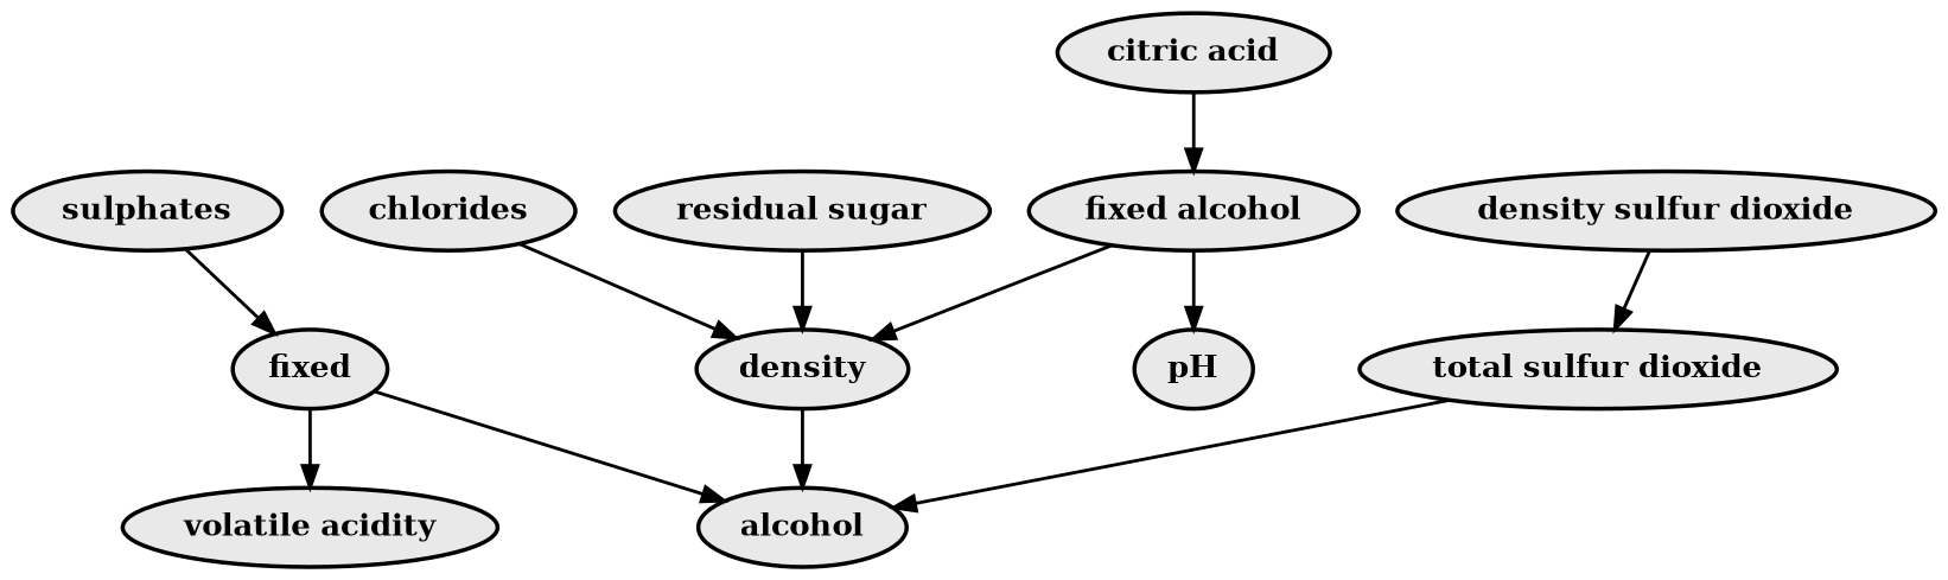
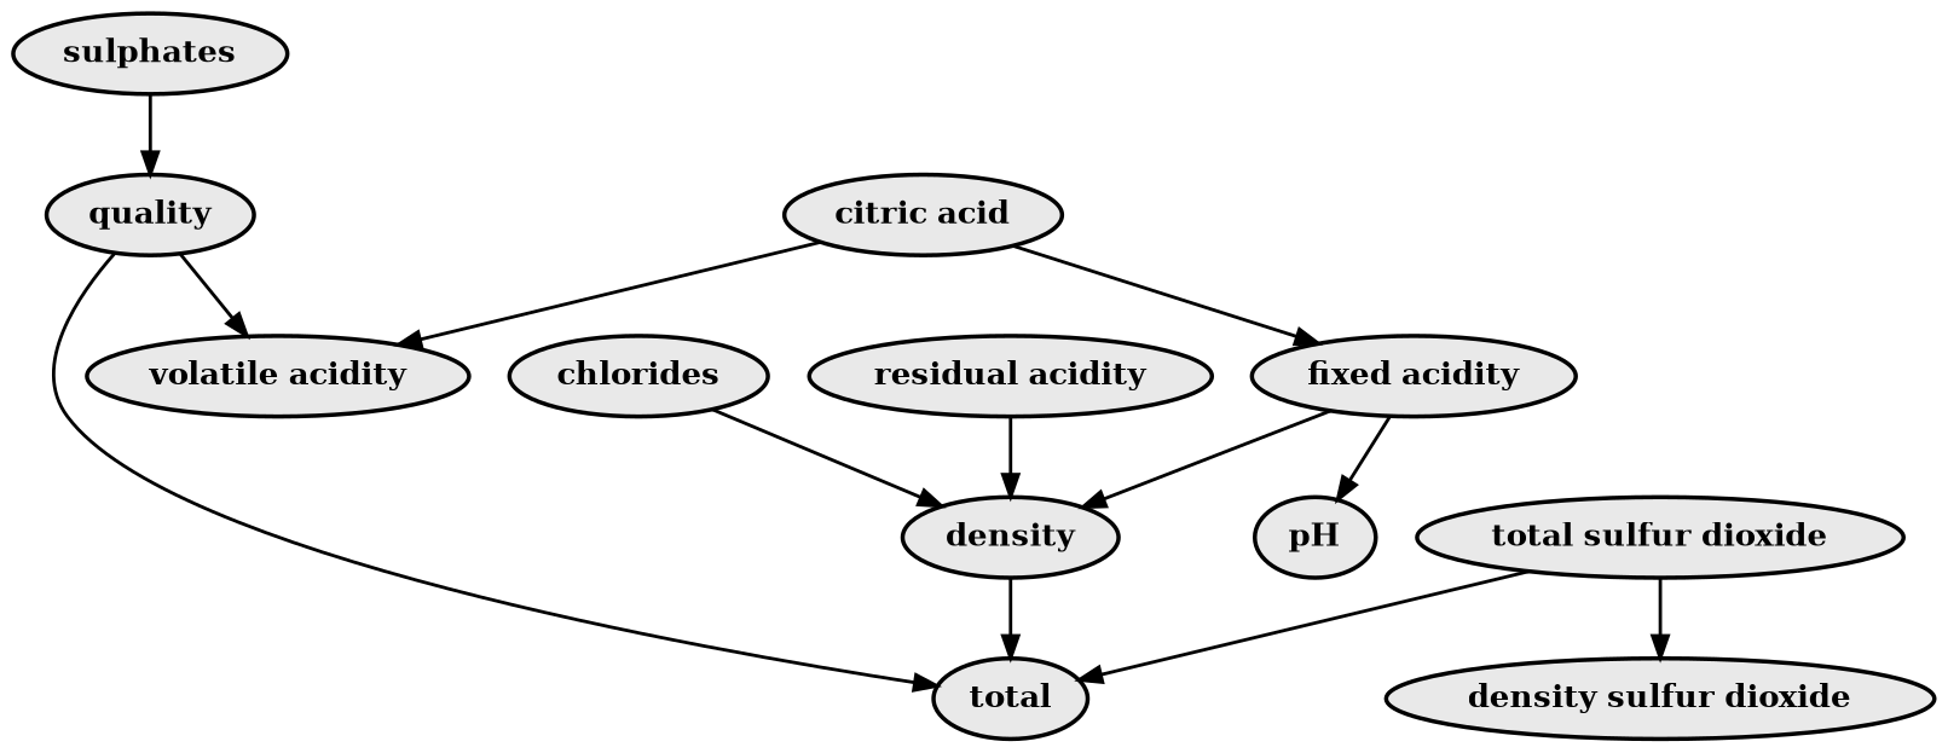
  digraph {
    node [fillcolor="#E9E9E9" fontname="times-bold" fontsize=14 penwidth=1.875 style=filled]
    edge [penwidth=1.5]
    sulphates
-   quality [label=fixed]
+   quality
    "volatile acidity"
-   alcohol
+   alcohol [label=total]
    density
    n6 [label="density sulfur dioxide"]
    "total sulfur dioxide"
    chlorides
-   "residual sugar"
-   "fixed acidity" [label="fixed alcohol"]
+   "residual sugar" [label="residual acidity"]
+   "fixed acidity"
    pH
    "citric acid"
    sulphates -> quality
    quality -> "volatile acidity"
    quality -> alcohol
    density -> alcohol
-   n6 -> "total sulfur dioxide"
+   "total sulfur dioxide" -> n6
    "total sulfur dioxide" -> alcohol
    chlorides -> density
    "residual sugar" -> density
    "fixed acidity" -> density
    "fixed acidity" -> pH
+   "citric acid" -> "volatile acidity"
    "citric acid" -> "fixed acidity"
  }
